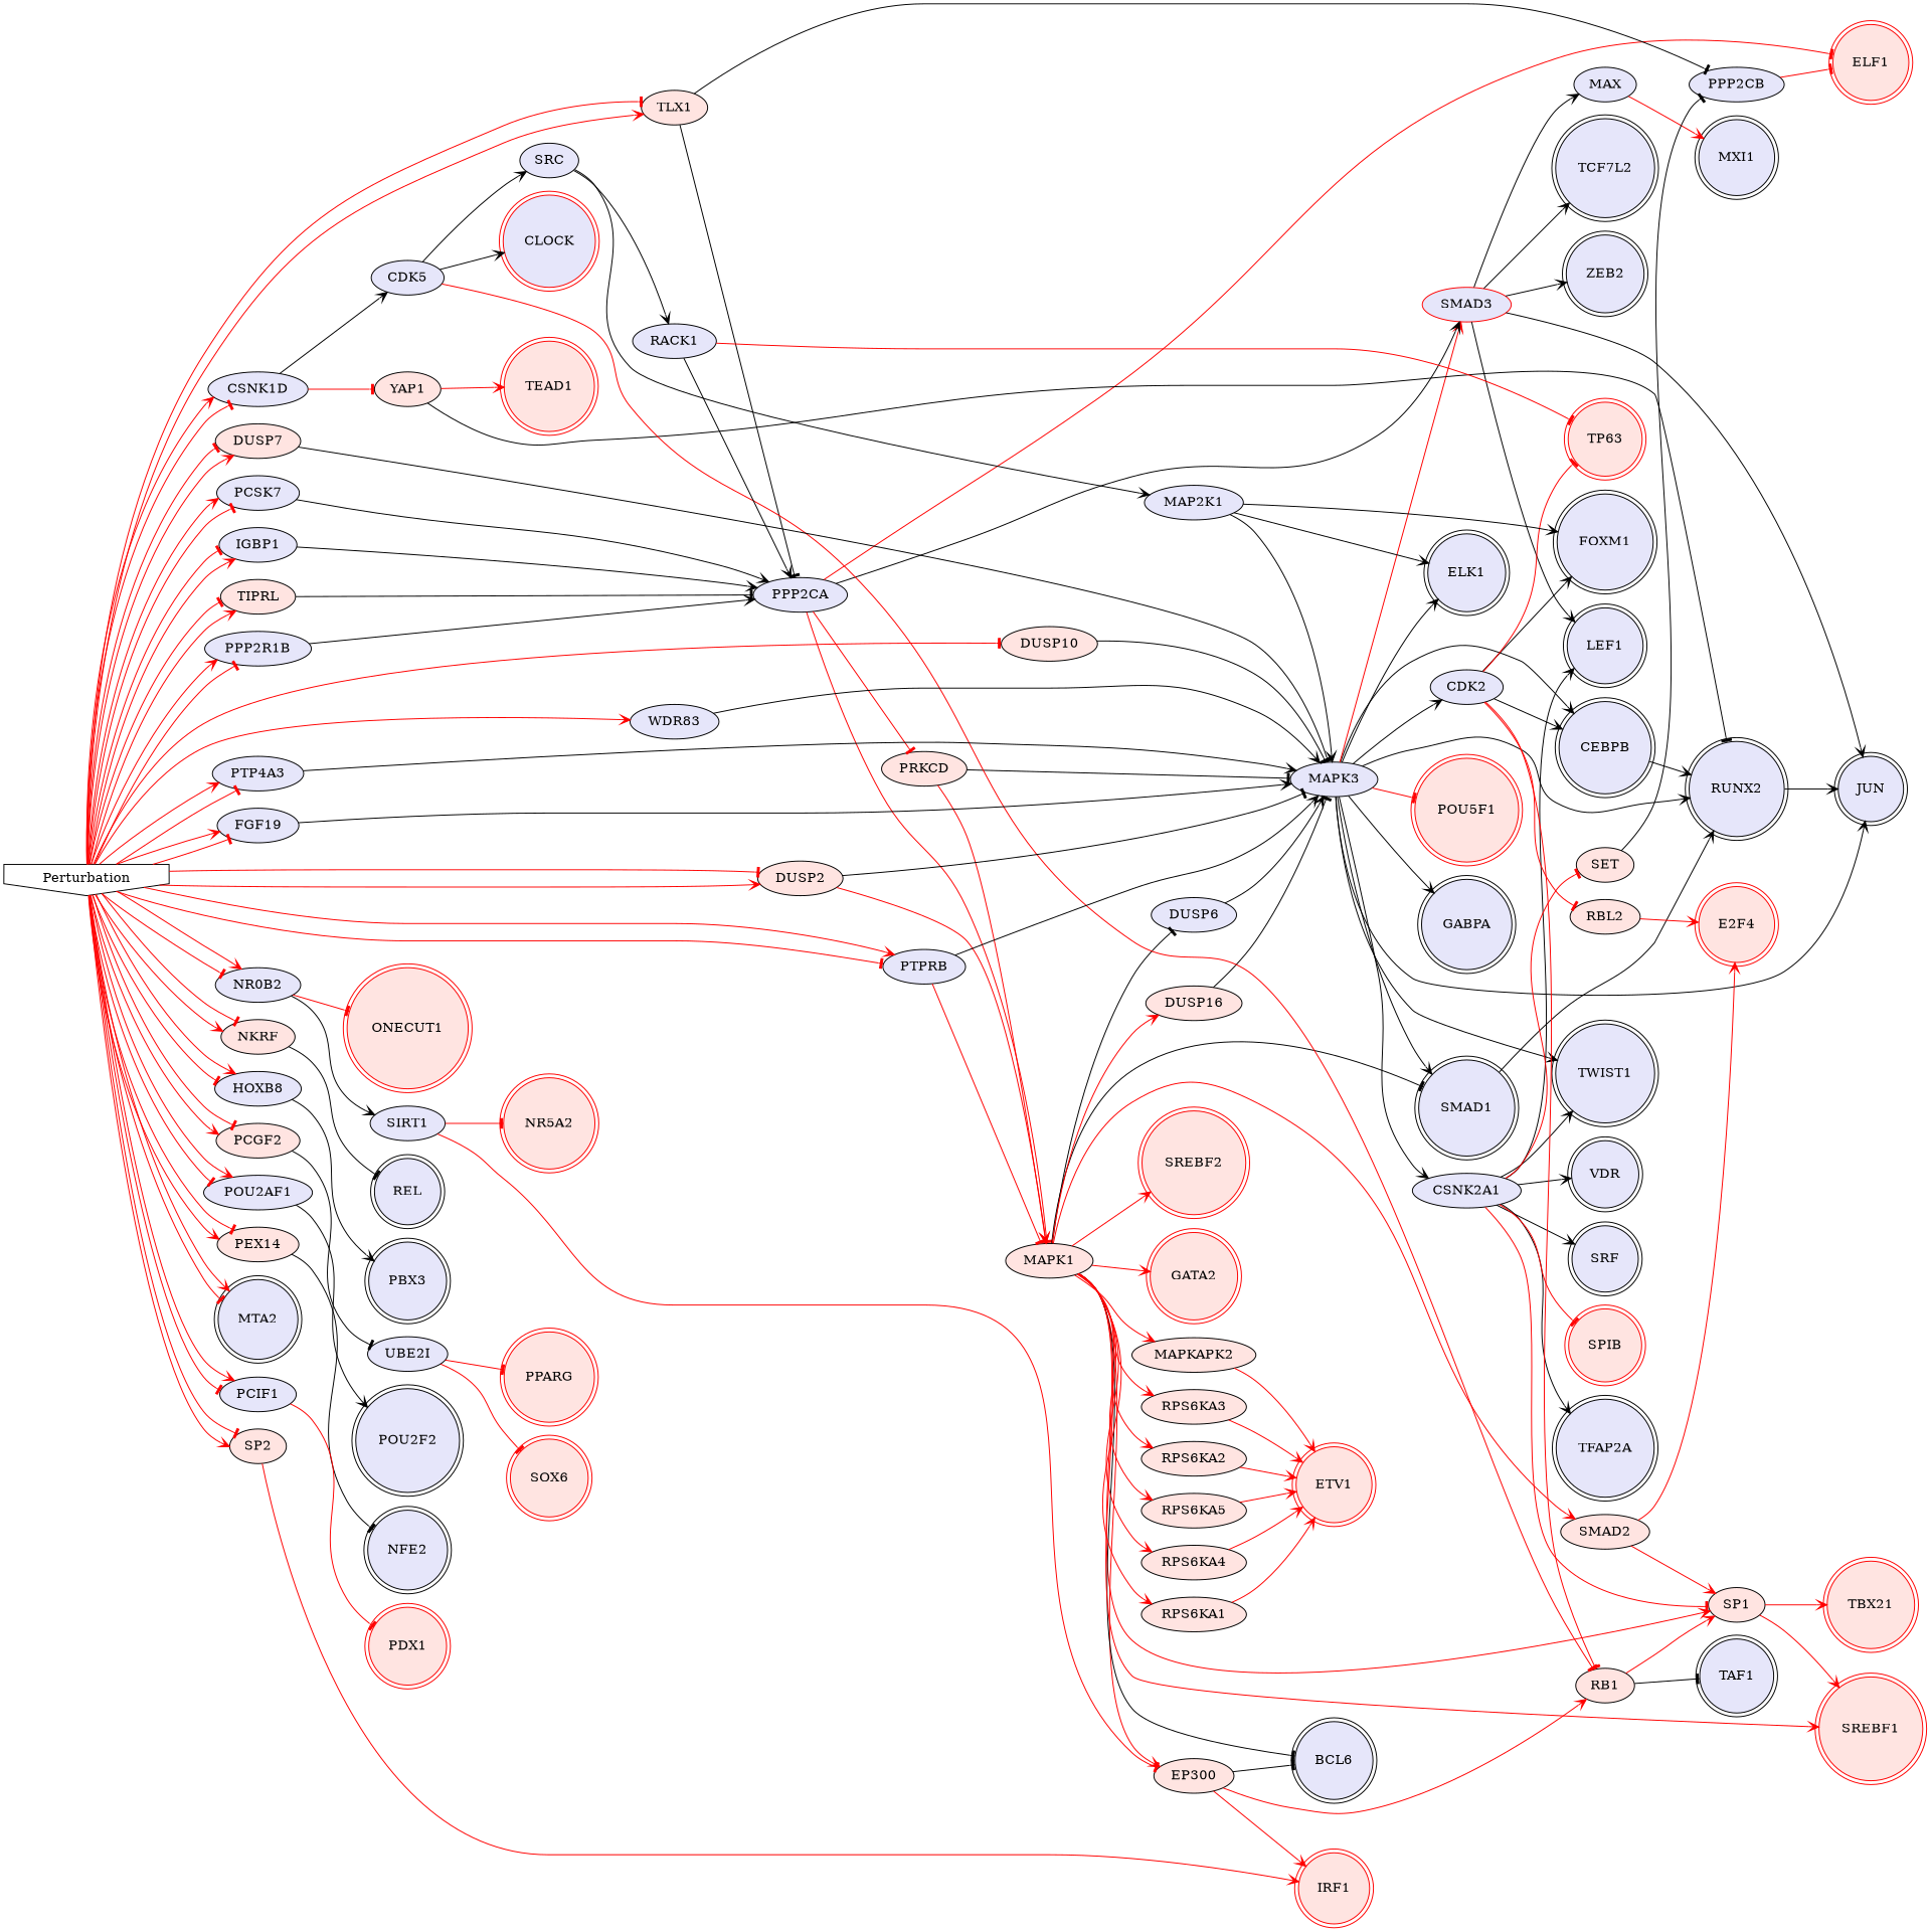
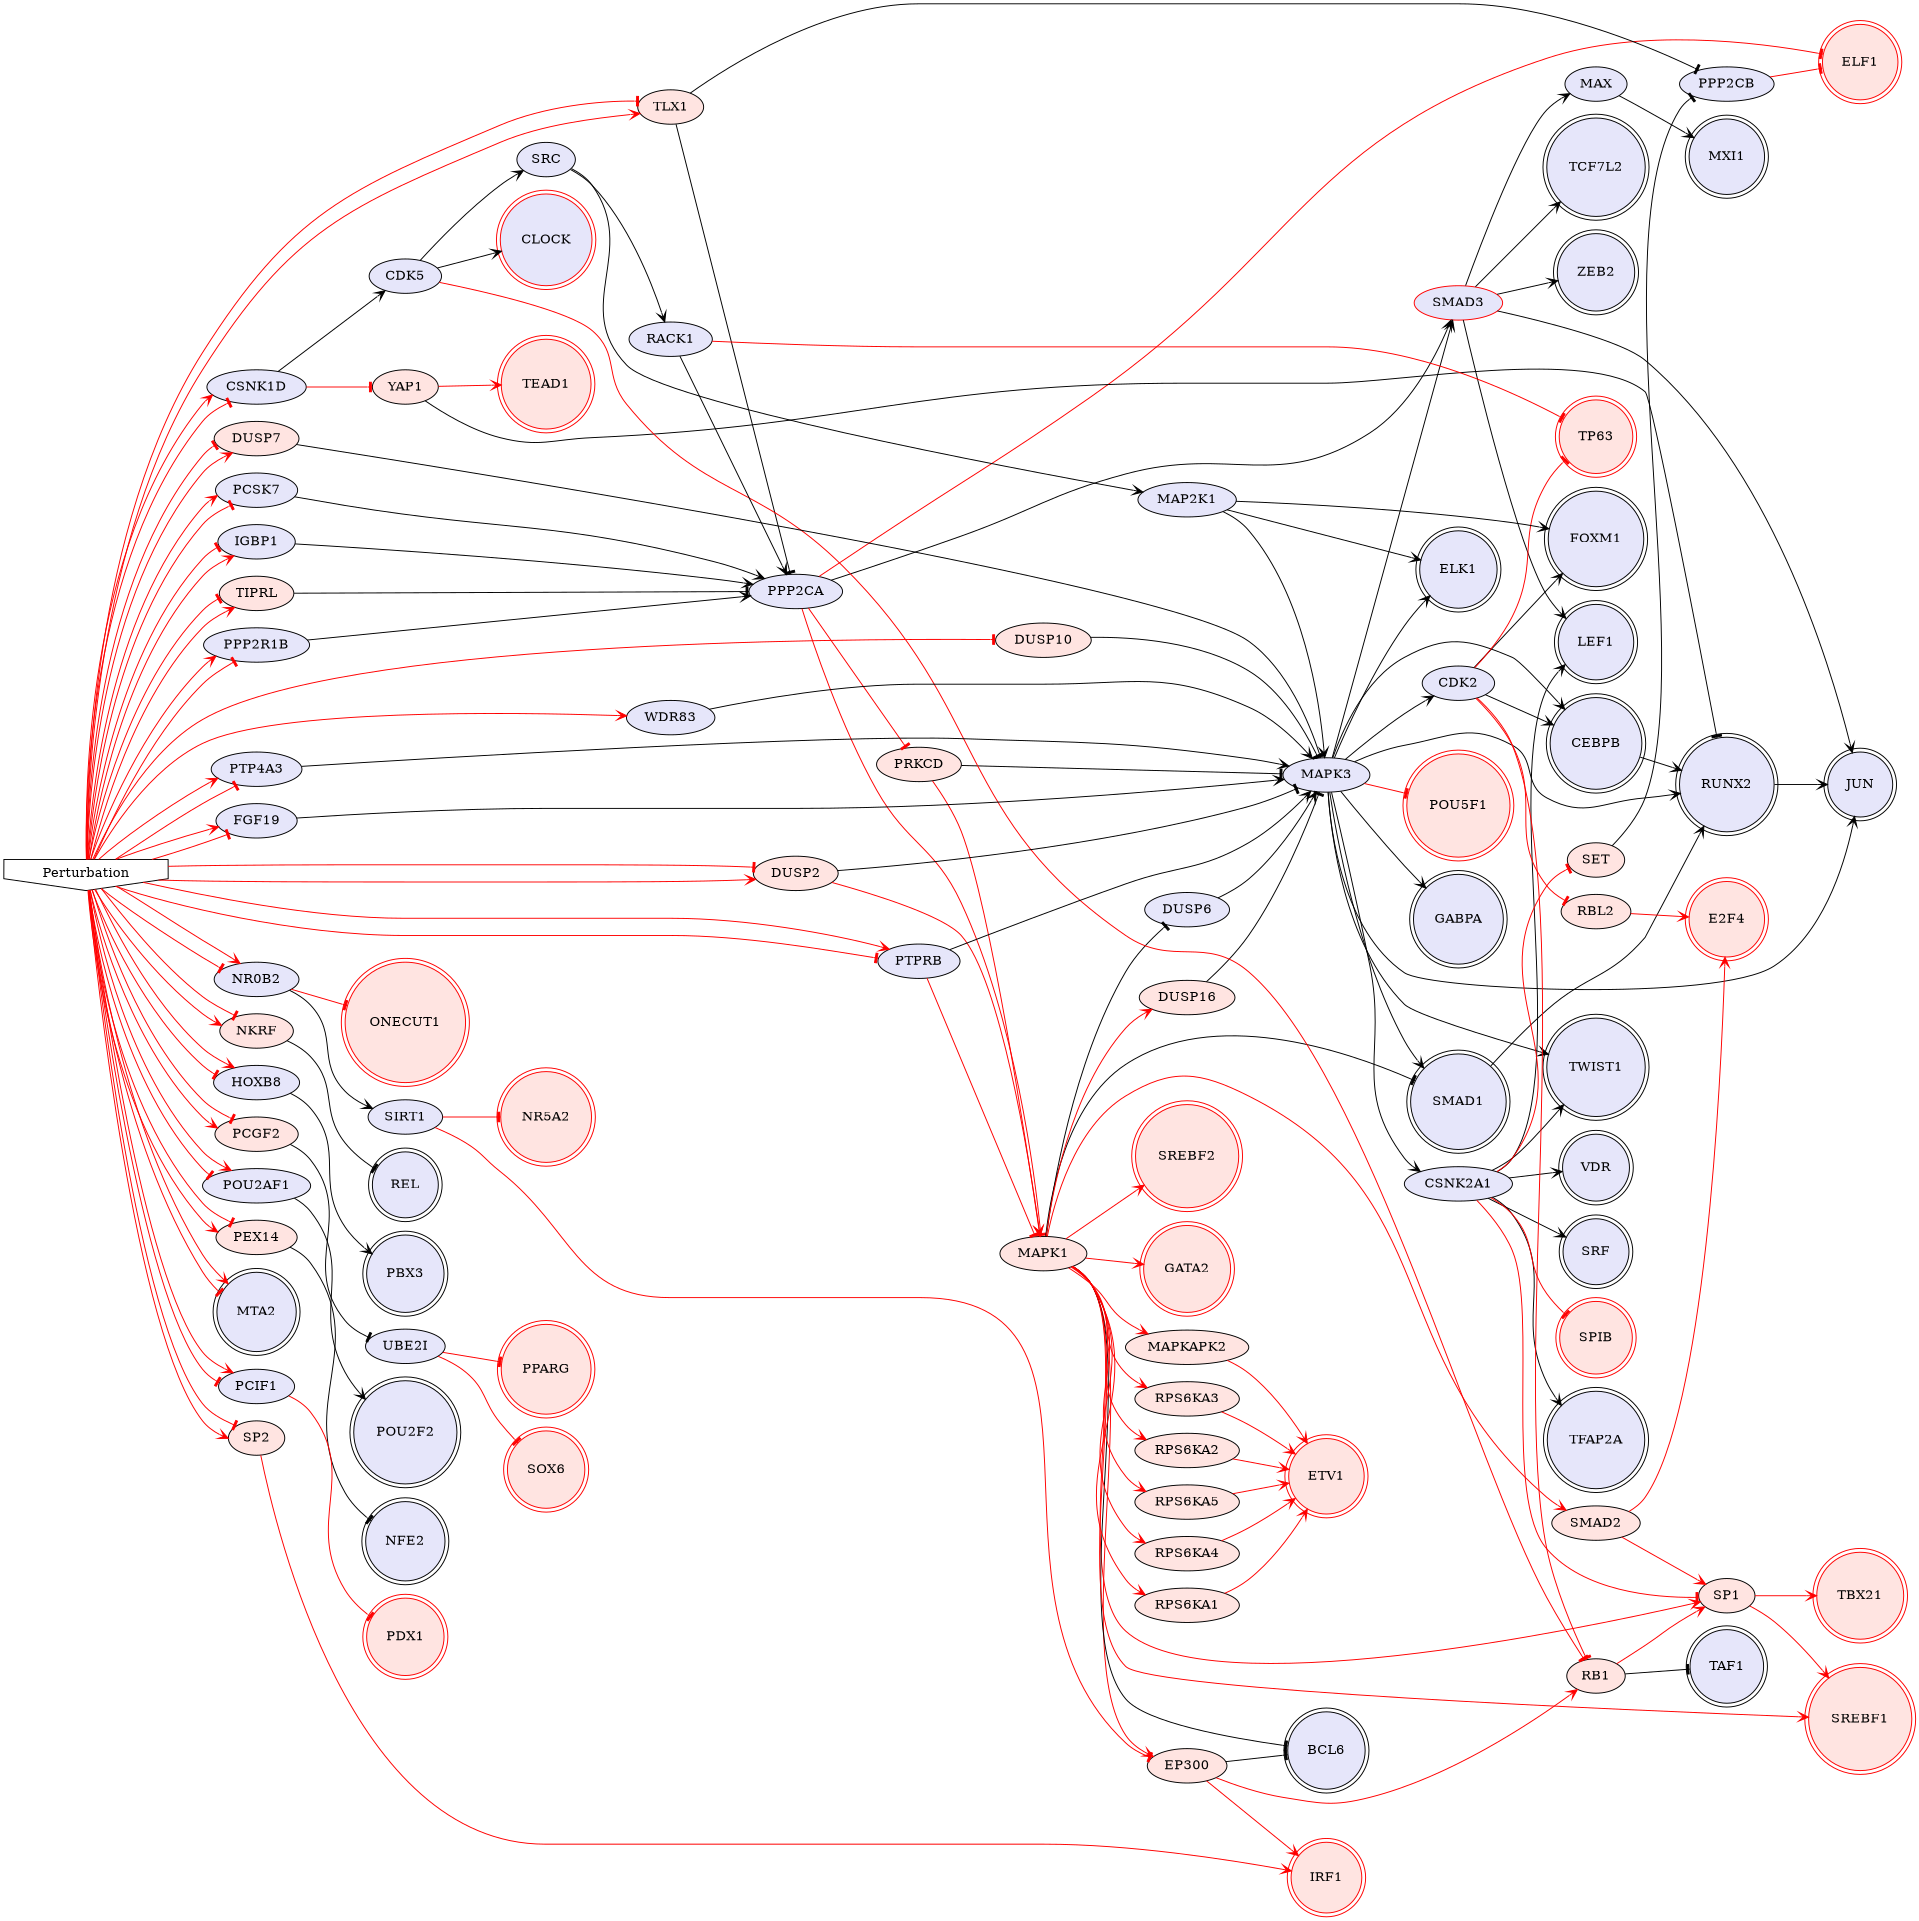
  digraph {
    rankdir=LR
    node [fillcolor=lavender style=filled]
    edge [arrowhead=vee color=red penwidth=1]
    GABPA [color=black shape=doublecircle]
    MAPK3
    CEBPB [color=black shape=doublecircle]
    RUNX2 [color=black shape=doublecircle]
    SMAD3 [color=red]
    ELK1 [color=black shape=doublecircle]
    SMAD1 [color=black shape=doublecircle]
    JUN [color=black shape=doublecircle]
    CSNK2A1
    TWIST1 [color=black shape=doublecircle]
    CDK2
    POU5F1 [color=red fillcolor=mistyrose shape=doublecircle]
    TCF7L2 [color=black shape=doublecircle]
    LEF1 [color=black shape=doublecircle]
    MAX
    ZEB2 [color=black shape=doublecircle]
    TFAP2A [color=black shape=doublecircle]
    VDR [color=black shape=doublecircle]
    SRF [color=black shape=doublecircle]
    SP1 [fillcolor=mistyrose]
    SPIB [color=red fillcolor=mistyrose shape=doublecircle]
    SET [fillcolor=mistyrose]
    FOXM1 [color=black shape=doublecircle]
    RB1 [fillcolor=mistyrose]
    RBL2 [fillcolor=mistyrose]
    TP63 [color=red fillcolor=mistyrose shape=doublecircle]
    NKRF [fillcolor=mistyrose]
    REL [color=black shape=doublecircle]
    MXI1 [color=black shape=doublecircle]
    PPP2CA
    MAPK1 [fillcolor=mistyrose]
    ELF1 [color=red fillcolor=mistyrose shape=doublecircle]
    PRKCD [fillcolor=mistyrose]
    EP300 [fillcolor=mistyrose]
    BCL6 [color=black shape=doublecircle]
    RPS6KA3 [fillcolor=mistyrose]
    SREBF1 [color=red fillcolor=mistyrose shape=doublecircle]
    SREBF2 [color=red fillcolor=mistyrose shape=doublecircle]
    GATA2 [color=red fillcolor=mistyrose shape=doublecircle]
    RPS6KA2 [fillcolor=mistyrose]
    RPS6KA5 [fillcolor=mistyrose]
    DUSP6
    RPS6KA4 [fillcolor=mistyrose]
    DUSP16 [fillcolor=mistyrose]
    RPS6KA1 [fillcolor=mistyrose]
    MAPKAPK2 [fillcolor=mistyrose]
    SMAD2 [fillcolor=mistyrose]
    NR0B2
    SIRT1
    ONECUT1 [color=red fillcolor=mistyrose shape=doublecircle]
    NR5A2 [color=red fillcolor=mistyrose shape=doublecircle]
    IRF1 [color=red fillcolor=mistyrose shape=doublecircle]
    TBX21 [color=red fillcolor=mistyrose shape=doublecircle]
    PPP2CB
    PBX3 [color=black shape=doublecircle]
    HOXB8
    TAF1 [color=black shape=doublecircle]
    E2F4 [color=red fillcolor=mistyrose shape=doublecircle]
    ETV1 [color=red fillcolor=mistyrose shape=doublecircle]
    TLX1 [fillcolor=mistyrose]
    PCGF2 [fillcolor=mistyrose]
    UBE2I
    PPARG [color=red fillcolor=mistyrose shape=doublecircle]
    SOX6 [color=red fillcolor=mistyrose shape=doublecircle]
    YAP1 [fillcolor=mistyrose]
    TEAD1 [color=red fillcolor=mistyrose shape=doublecircle]
    CDK5
    CLOCK [color=red shape=doublecircle]
    SRC
    MAP2K1
    RACK1
    POU2F2 [color=black shape=doublecircle]
    POU2AF1
    CSNK1D
    PTP4A3
    PEX14 [fillcolor=mistyrose]
    NFE2 [color=black shape=doublecircle]
    Perturbation [color=black fillcolor=white shape=invhouse]
    MTA2 [color=black shape=doublecircle]
    PCIF1
    SP2 [fillcolor=mistyrose]
    FGF19
    TIPRL [fillcolor=mistyrose]
    DUSP2 [fillcolor=mistyrose]
    PPP2R1B
    PTPRB
    PCSK7
    IGBP1
    DUSP7 [fillcolor=mistyrose]
    DUSP10 [fillcolor=mistyrose]
    WDR83
    PDX1 [color=red fillcolor=mistyrose shape=doublecircle]
    MAPK3 -> GABPA [color=black]
    MAPK3 -> CEBPB [color=black]
    MAPK3 -> RUNX2 [color=black]
-   MAPK3 -> SMAD3
+   MAPK3 -> SMAD3 [color=black]
    MAPK3 -> ELK1 [color=black]
    MAPK3 -> SMAD1 [color=black]
    MAPK3 -> JUN [color=black]
    MAPK3 -> CSNK2A1 [color=black]
    MAPK3 -> TWIST1 [color=black]
    MAPK3 -> CDK2 [color=black]
    MAPK3 -> POU5F1 [arrowhead=tee]
    CEBPB -> RUNX2 [color=black]
    RUNX2 -> JUN [color=black]
    SMAD3 -> JUN [color=black]
    SMAD3 -> TCF7L2 [color=black]
    SMAD3 -> LEF1 [color=black]
    SMAD3 -> MAX [color=black]
    SMAD3 -> ZEB2 [color=black]
    SMAD1 -> RUNX2 [color=black]
    CSNK2A1 -> TWIST1 [color=black]
    CSNK2A1 -> LEF1 [color=black]
    CSNK2A1 -> TFAP2A [color=black]
    CSNK2A1 -> VDR [color=black]
    CSNK2A1 -> SRF [color=black]
    CSNK2A1 -> SP1 [arrowhead=tee]
    CSNK2A1 -> SPIB [arrowhead=tee]
    CSNK2A1 -> SET [arrowhead=tee]
    CDK2 -> CEBPB [color=black]
    CDK2 -> FOXM1 [color=black]
    CDK2 -> RB1 [arrowhead=tee]
    CDK2 -> RBL2 [arrowhead=tee]
    CDK2 -> TP63 [arrowhead=tee]
-   MAX -> MXI1
+   MAX -> MXI1 [color=black]
    SP1 -> SREBF1
    SP1 -> TBX21
    SET -> PPP2CB [arrowhead=tee color=black]
    RB1 -> SP1
    RB1 -> TAF1 [arrowhead=tee color=black]
    RBL2 -> E2F4
    NKRF -> REL [arrowhead=tee color=black]
    PPP2CA -> SMAD3 [color=black]
    PPP2CA -> MAPK1 [arrowhead=tee]
    PPP2CA -> ELF1 [arrowhead=tee]
    PPP2CA -> PRKCD [arrowhead=tee]
    MAPK1 -> SMAD1 [arrowhead=tee color=black]
    MAPK1 -> SP1
    MAPK1 -> EP300
    MAPK1 -> BCL6 [arrowhead=tee color=black]
    MAPK1 -> RPS6KA3
    MAPK1 -> SREBF1
    MAPK1 -> SREBF2
    MAPK1 -> GATA2
    MAPK1 -> RPS6KA2
    MAPK1 -> RPS6KA5
    MAPK1 -> DUSP6 [arrowhead=tee color=black]
    MAPK1 -> RPS6KA4
    MAPK1 -> DUSP16
    MAPK1 -> RPS6KA1
    MAPK1 -> MAPKAPK2
    MAPK1 -> SMAD2
    PRKCD -> MAPK3 [arrowhead=tee color=black]
    PRKCD -> MAPK1
    EP300 -> RB1
    EP300 -> BCL6 [arrowhead=tee color=black]
    EP300 -> IRF1
    RPS6KA3 -> ETV1
    RPS6KA2 -> ETV1
    RPS6KA5 -> ETV1
    DUSP6 -> MAPK3 [color=black]
    RPS6KA4 -> ETV1
    DUSP16 -> MAPK3 [arrowhead=tee color=black]
    RPS6KA1 -> ETV1
    MAPKAPK2 -> ETV1
    SMAD2 -> SP1
    SMAD2 -> E2F4
    NR0B2 -> SIRT1 [color=black]
    NR0B2 -> ONECUT1 [arrowhead=tee]
    SIRT1 -> EP300 [arrowhead=tee]
    SIRT1 -> NR5A2 [arrowhead=tee]
    PPP2CB -> ELF1 [arrowhead=tee]
    HOXB8 -> PBX3 [color=black]
    TLX1 -> PPP2CA [arrowhead=tee color=black]
    TLX1 -> PPP2CB [arrowhead=tee color=black]
    PCGF2 -> UBE2I [arrowhead=tee color=black]
    UBE2I -> PPARG [arrowhead=tee]
    UBE2I -> SOX6 [arrowhead=tee]
    YAP1 -> RUNX2 [arrowhead=tee color=black]
    YAP1 -> TEAD1
    CDK5 -> RB1 [arrowhead=tee]
    CDK5 -> CLOCK [color=black]
    CDK5 -> SRC [color=black]
    SRC -> MAP2K1 [color=black]
    SRC -> RACK1 [color=black]
    MAP2K1 -> MAPK3 [color=black]
    MAP2K1 -> ELK1 [color=black]
    MAP2K1 -> FOXM1 [color=black]
    RACK1 -> TP63 [arrowhead=tee]
    RACK1 -> PPP2CA [color=black]
    POU2AF1 -> POU2F2 [color=black]
    CSNK1D -> YAP1 [arrowhead=tee]
    CSNK1D -> CDK5 [color=black]
    PTP4A3 -> MAPK3 [color=black]
    PEX14 -> NFE2 [arrowhead=tee color=black]
    Perturbation -> NKRF
    Perturbation -> NKRF [arrowhead=tee]
    Perturbation -> NR0B2 [arrowhead=tee]
    Perturbation -> NR0B2
    Perturbation -> HOXB8 [arrowhead=tee]
    Perturbation -> HOXB8
    Perturbation -> TLX1
    Perturbation -> TLX1 [arrowhead=tee]
    Perturbation -> PCGF2
    Perturbation -> PCGF2 [arrowhead=tee]
    Perturbation -> POU2AF1 [arrowhead=tee]
    Perturbation -> POU2AF1
    Perturbation -> CSNK1D [arrowhead=tee]
    Perturbation -> CSNK1D
    Perturbation -> PTP4A3 [arrowhead=tee]
    Perturbation -> PTP4A3
    Perturbation -> PEX14
    Perturbation -> PEX14 [arrowhead=tee]
    Perturbation -> MTA2 [arrowhead=tee]
    Perturbation -> MTA2
    Perturbation -> PCIF1 [arrowhead=tee]
    Perturbation -> PCIF1
    Perturbation -> SP2
    Perturbation -> SP2 [arrowhead=tee]
    Perturbation -> FGF19 [arrowhead=tee]
    Perturbation -> FGF19
    Perturbation -> TIPRL
    Perturbation -> TIPRL [arrowhead=tee]
    Perturbation -> DUSP2
    Perturbation -> DUSP2 [arrowhead=tee]
    Perturbation -> PPP2R1B [arrowhead=tee]
    Perturbation -> PPP2R1B
    Perturbation -> PTPRB [arrowhead=tee]
    Perturbation -> PTPRB
    Perturbation -> PCSK7 [arrowhead=tee]
    Perturbation -> PCSK7
    Perturbation -> IGBP1
    Perturbation -> IGBP1 [arrowhead=tee]
    Perturbation -> DUSP7
    Perturbation -> DUSP7 [arrowhead=tee]
    Perturbation -> DUSP10 [arrowhead=tee]
    Perturbation -> WDR83
    PCIF1 -> PDX1 [arrowhead=tee]
    SP2 -> IRF1
    FGF19 -> MAPK3 [color=black]
    TIPRL -> PPP2CA [arrowhead=tee color=black]
    DUSP2 -> MAPK3 [arrowhead=tee color=black]
    DUSP2 -> MAPK1
    PPP2R1B -> PPP2CA [color=black]
    PTPRB -> MAPK3 [color=black]
    PTPRB -> MAPK1 [arrowhead=tee]
    PCSK7 -> PPP2CA [color=black]
    IGBP1 -> PPP2CA [color=black]
    DUSP7 -> MAPK3 [arrowhead=tee color=black]
    DUSP10 -> MAPK3 [arrowhead=tee color=black]
    WDR83 -> MAPK3 [color=black]
  }
